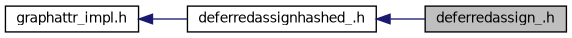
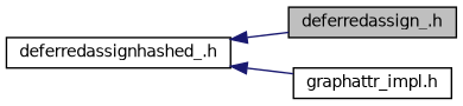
  digraph {
    rankdir=LR
    node [color=black fillcolor=white fontname=Helvetica fontsize=10 shape=record style=filled]
    edge [color=midnightblue dir=back fontname=Helvetica fontsize=10 labelfontname=Helvetica labelfontsize=10 style=solid]
    n1 [fillcolor=grey75 fontcolor=black height=0.2 label="deferredassign_.h" width=0.4]
    n2 [height=0.2 label="deferredassignhashed_.h" width=0.4]
    n3 [height=0.2 label="graphattr_impl.h" width=0.4]
    n2 -> n1
-   n3 -> n2
+   n2 -> n3
  }
